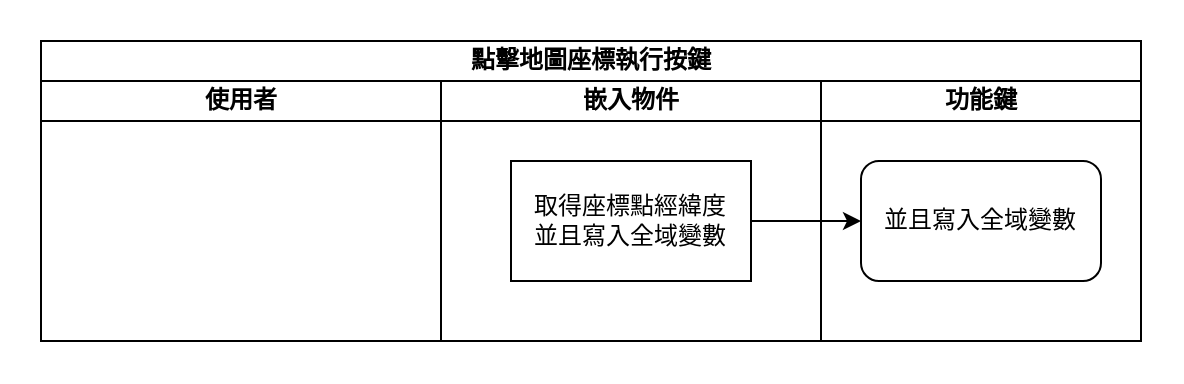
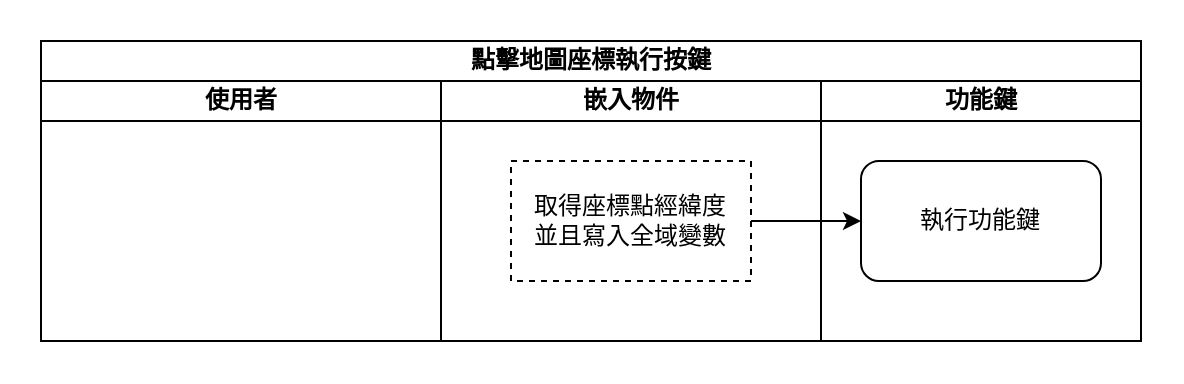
  <mxCell id="0" />
  <mxCell id="1" parent="0" />
  <mxCell id="2" value="點擊地圖座標執行按鍵" style="swimlane;html=1;childLayout=stackLayout;resizeParent=1;resizeParentMax=0;startSize=20;" vertex="1" parent="1"><mxGeometry x="20" y="20" width="550" height="150" as="geometry" /></mxCell>
  <mxCell id="3" value="使用者" style="swimlane;html=1;startSize=20;" vertex="1" parent="2"><mxGeometry y="20" width="200" height="130" as="geometry" /></mxCell>
  <mxCell id="4" value="嵌入物件" style="swimlane;html=1;startSize=20;" vertex="1" parent="2"><mxGeometry x="200" y="20" width="190" height="130" as="geometry" /></mxCell>
- <mxCell id="5" value="取得座標點經緯度&lt;br&gt;並且寫入全域變數" style="rounded=0;whiteSpace=wrap;html=1;" vertex="1" parent="4"><mxGeometry x="35" y="40" width="120" height="60" as="geometry" /></mxCell>
+ <mxCell id="5" value="取得座標點經緯度&lt;br&gt;並且寫入全域變數" style="rounded=0;whiteSpace=wrap;html=1;dashed=1;" vertex="1" parent="4"><mxGeometry x="35" y="40" width="120" height="60" as="geometry" /></mxCell>
  <mxCell id="6" value="功能鍵" style="swimlane;html=1;startSize=20;" vertex="1" parent="2"><mxGeometry x="390" y="20" width="160" height="130" as="geometry" /></mxCell>
- <mxCell id="7" value="並且寫入全域變數" style="rounded=1;whiteSpace=wrap;html=1;" vertex="1" parent="6"><mxGeometry x="20" y="40" width="120" height="60" as="geometry" /></mxCell>
+ <mxCell id="7" value="執行功能鍵" style="rounded=1;whiteSpace=wrap;html=1;" vertex="1" parent="6"><mxGeometry x="20" y="40" width="120" height="60" as="geometry" /></mxCell>
  <mxCell id="8" style="edgeStyle=orthogonalEdgeStyle;rounded=0;orthogonalLoop=1;jettySize=auto;html=1;" edge="1" parent="2" source="5" target="7"><mxGeometry relative="1" as="geometry" /></mxCell>
